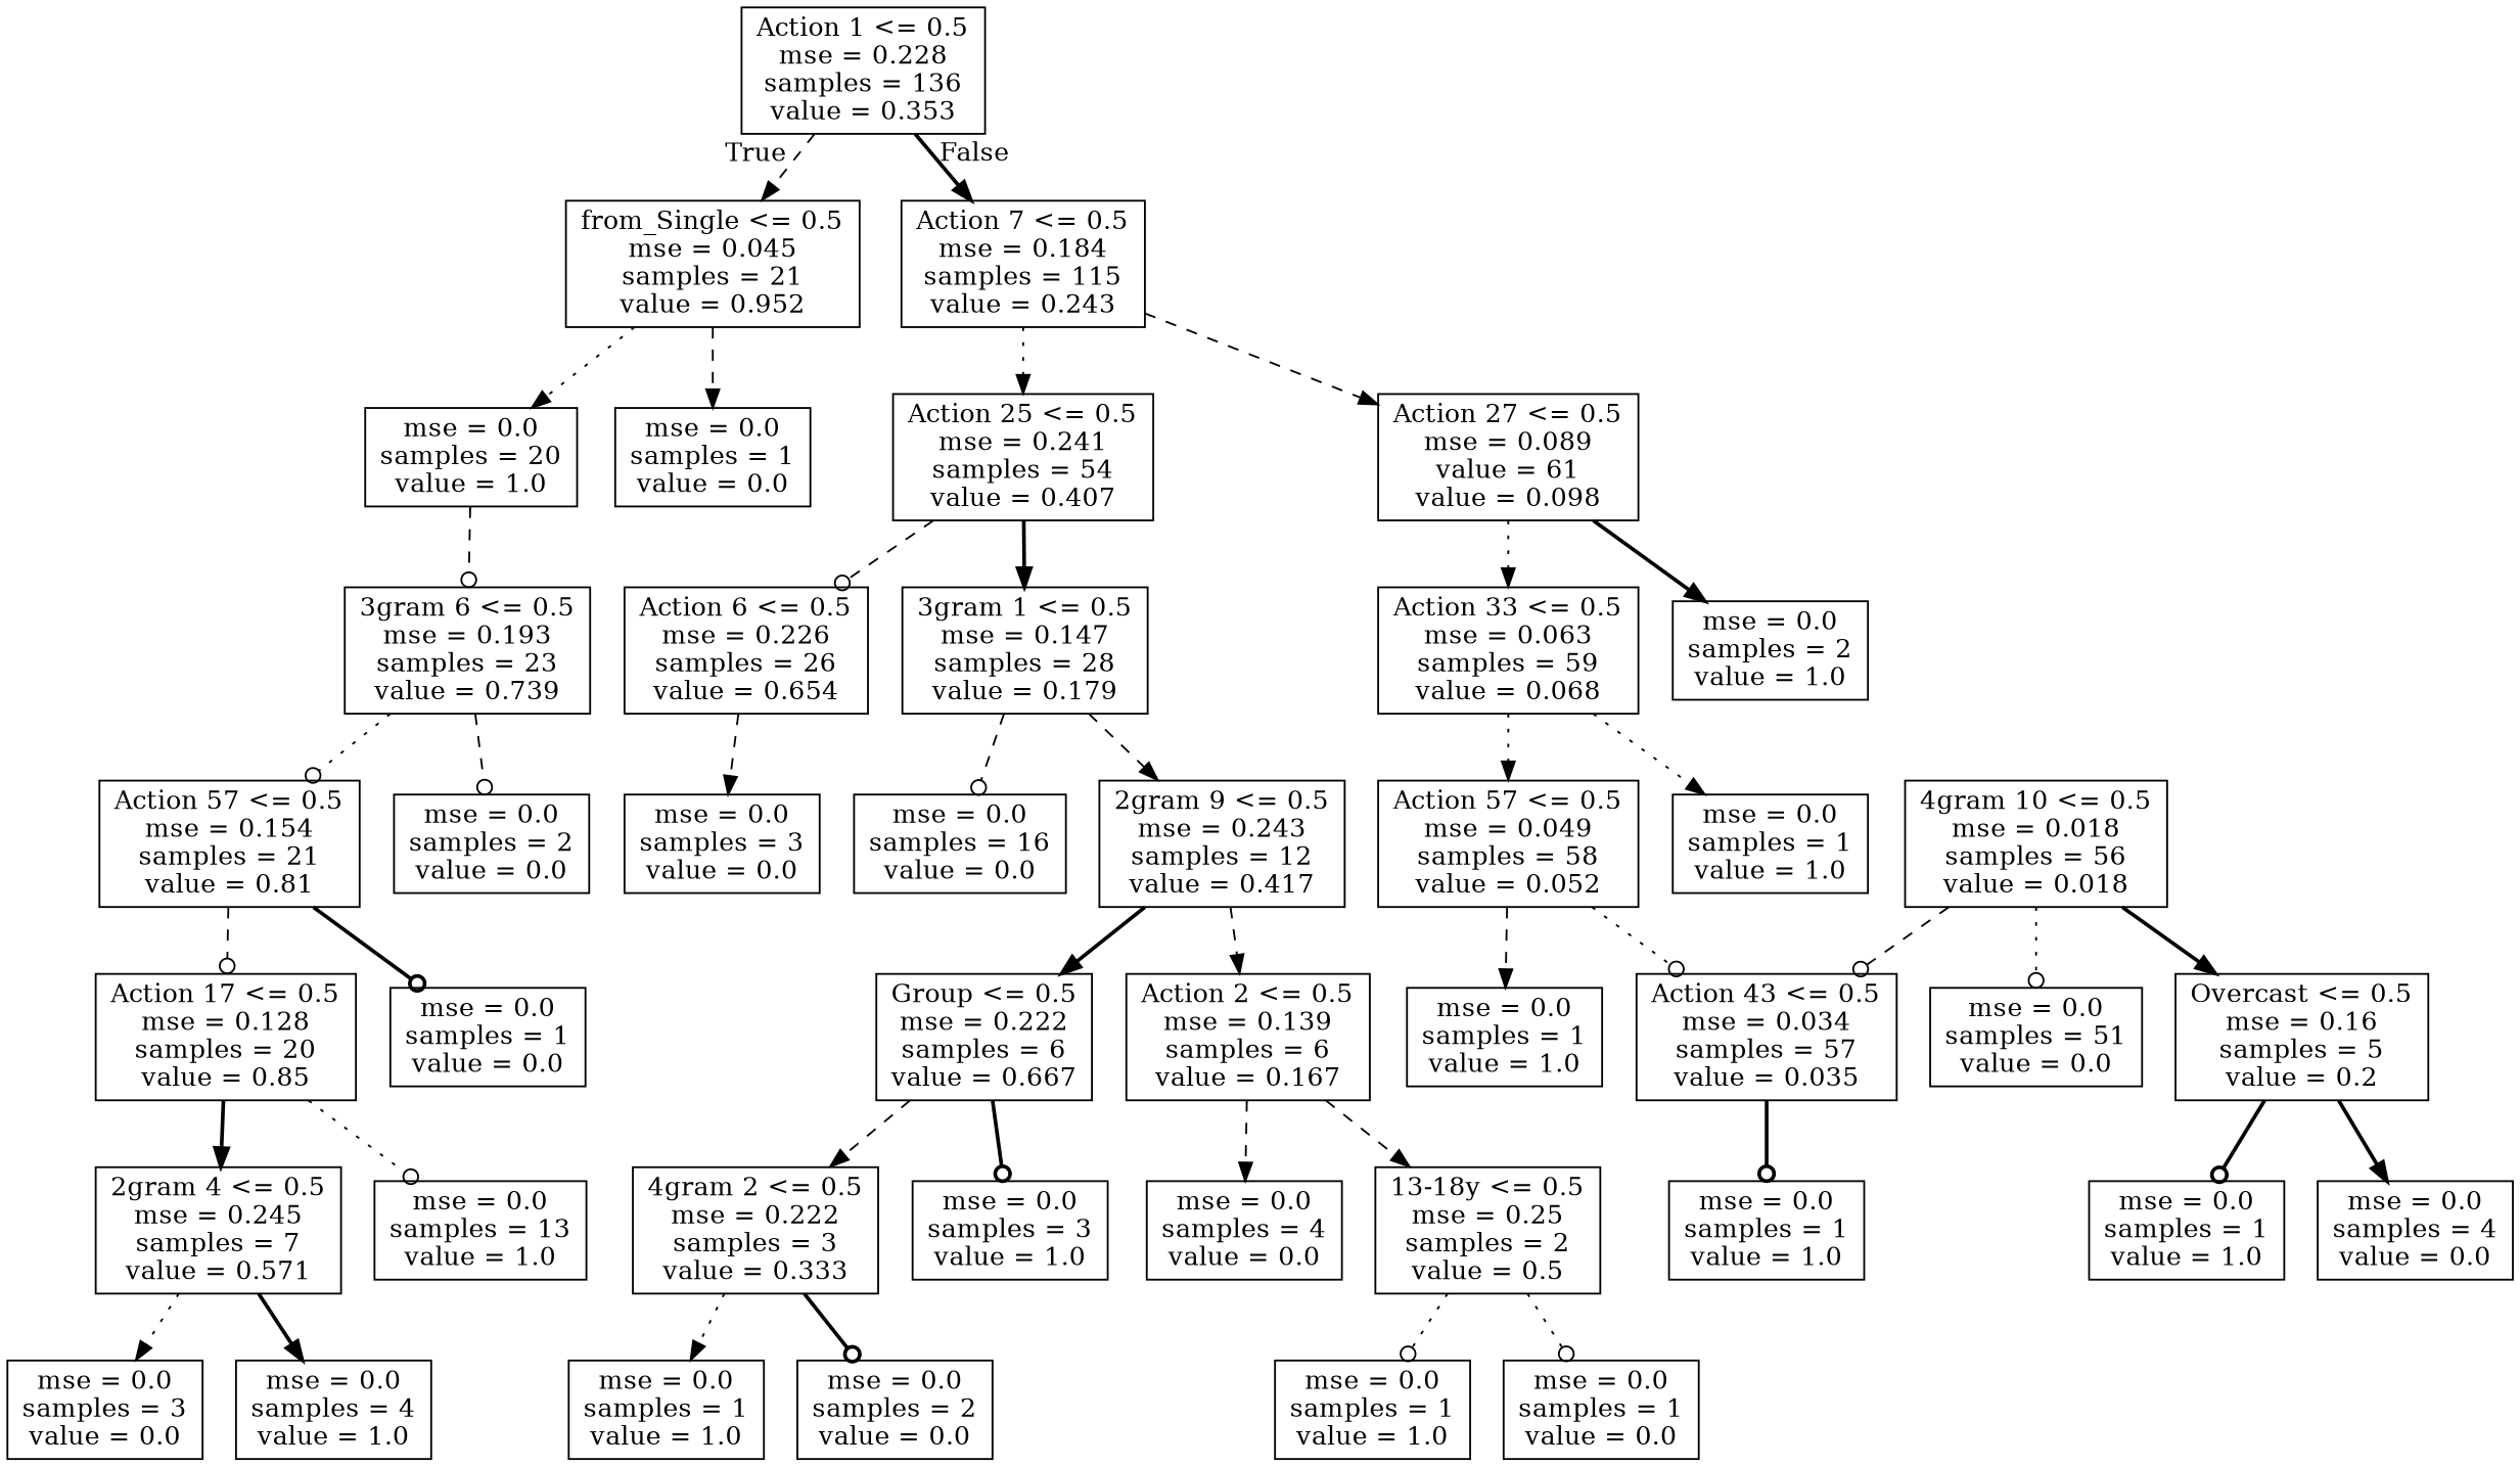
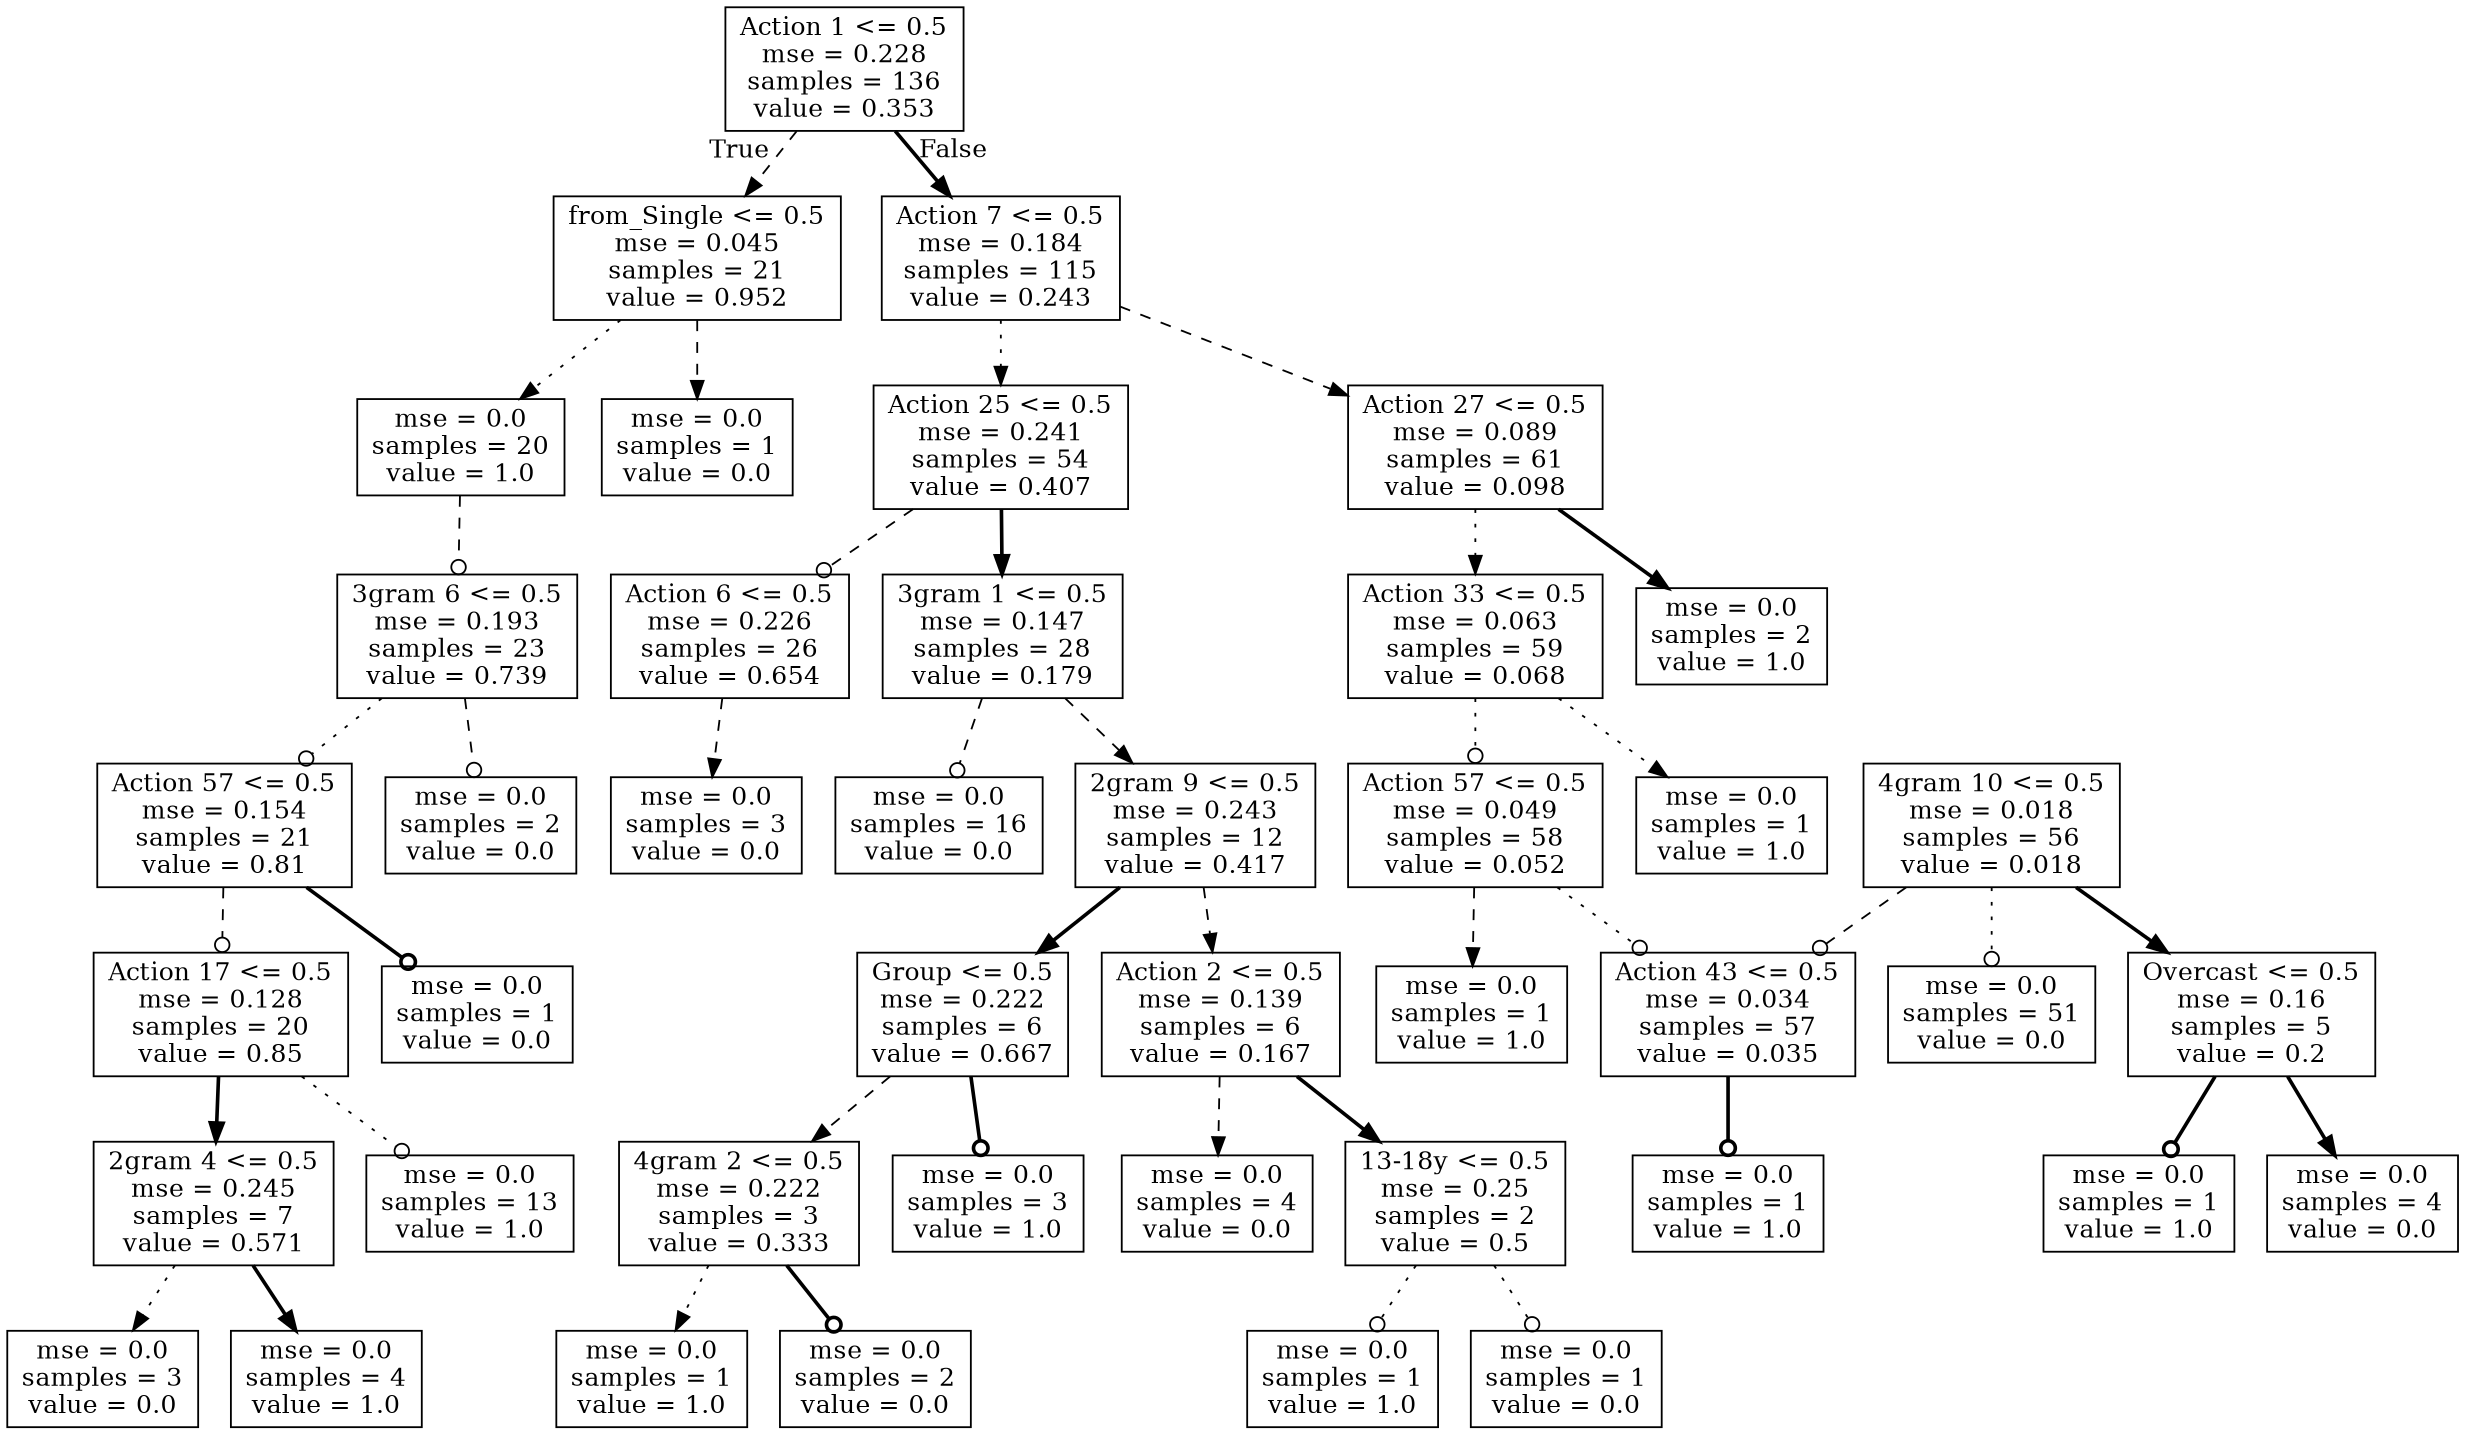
  digraph {
    node [shape=box]
    edge [arrowhead=normal style=dashed]
    n1 [label="Action 1 <= 0.5\nmse = 0.228\nsamples = 136\nvalue = 0.353"]
    n2 [label="from_Single <= 0.5\nmse = 0.045\nsamples = 21\nvalue = 0.952"]
    n3 [label="Action 7 <= 0.5\nmse = 0.184\nsamples = 115\nvalue = 0.243"]
    n4 [label="mse = 0.0\nsamples = 20\nvalue = 1.0"]
    n5 [label="mse = 0.0\nsamples = 1\nvalue = 0.0"]
    n6 [label="Action 25 <= 0.5\nmse = 0.241\nsamples = 54\nvalue = 0.407"]
-   n7 [label="Action 27 <= 0.5\nmse = 0.089\nvalue = 61\nvalue = 0.098"]
+   n7 [label="Action 27 <= 0.5\nmse = 0.089\nsamples = 61\nvalue = 0.098"]
    n8 [label="3gram 6 <= 0.5\nmse = 0.193\nsamples = 23\nvalue = 0.739"]
    n9 [label="Action 6 <= 0.5\nmse = 0.226\nsamples = 26\nvalue = 0.654"]
    n10 [label="3gram 1 <= 0.5\nmse = 0.147\nsamples = 28\nvalue = 0.179"]
    n11 [label="Action 33 <= 0.5\nmse = 0.063\nsamples = 59\nvalue = 0.068"]
    n12 [label="mse = 0.0\nsamples = 2\nvalue = 1.0"]
    n13 [label="mse = 0.0\nsamples = 3\nvalue = 0.0"]
    n14 [label="mse = 0.0\nsamples = 16\nvalue = 0.0"]
    n15 [label="2gram 9 <= 0.5\nmse = 0.243\nsamples = 12\nvalue = 0.417"]
    n16 [label="Action 57 <= 0.5\nmse = 0.154\nsamples = 21\nvalue = 0.81"]
    n17 [label="mse = 0.0\nsamples = 2\nvalue = 0.0"]
    n18 [label="Action 17 <= 0.5\nmse = 0.128\nsamples = 20\nvalue = 0.85"]
    n19 [label="mse = 0.0\nsamples = 1\nvalue = 0.0"]
    n20 [label="2gram 4 <= 0.5\nmse = 0.245\nsamples = 7\nvalue = 0.571"]
    n21 [label="mse = 0.0\nsamples = 13\nvalue = 1.0"]
    n22 [label="mse = 0.0\nsamples = 3\nvalue = 0.0"]
    n23 [label="mse = 0.0\nsamples = 4\nvalue = 1.0"]
    n24 [label="Group <= 0.5\nmse = 0.222\nsamples = 6\nvalue = 0.667"]
    n25 [label="Action 2 <= 0.5\nmse = 0.139\nsamples = 6\nvalue = 0.167"]
    n26 [label="4gram 2 <= 0.5\nmse = 0.222\nsamples = 3\nvalue = 0.333"]
    n27 [label="mse = 0.0\nsamples = 3\nvalue = 1.0"]
    n28 [label="mse = 0.0\nsamples = 4\nvalue = 0.0"]
    n29 [label="13-18y <= 0.5\nmse = 0.25\nsamples = 2\nvalue = 0.5"]
    n30 [label="mse = 0.0\nsamples = 1\nvalue = 1.0"]
    n31 [label="mse = 0.0\nsamples = 2\nvalue = 0.0"]
    n32 [label="mse = 0.0\nsamples = 1\nvalue = 1.0"]
    n33 [label="mse = 0.0\nsamples = 1\nvalue = 0.0"]
    n34 [label="Action 57 <= 0.5\nmse = 0.049\nsamples = 58\nvalue = 0.052"]
    n35 [label="mse = 0.0\nsamples = 1\nvalue = 1.0"]
    n36 [label="Action 43 <= 0.5\nmse = 0.034\nsamples = 57\nvalue = 0.035"]
    n37 [label="mse = 0.0\nsamples = 1\nvalue = 1.0"]
    n38 [label="mse = 0.0\nsamples = 1\nvalue = 1.0"]
    n39 [label="4gram 10 <= 0.5\nmse = 0.018\nsamples = 56\nvalue = 0.018"]
    n40 [label="mse = 0.0\nsamples = 51\nvalue = 0.0"]
    n41 [label="Overcast <= 0.5\nmse = 0.16\nsamples = 5\nvalue = 0.2"]
    n42 [label="mse = 0.0\nsamples = 1\nvalue = 1.0"]
    n43 [label="mse = 0.0\nsamples = 4\nvalue = 0.0"]
    n1 -> n2 [headlabel=True labelangle=45 labeldistance=2.5]
    n1 -> n3 [headlabel=False labelangle=-45 labeldistance=2.5 style=bold]
    n2 -> n4 [style=dotted]
    n2 -> n5
    n3 -> n6 [style=dotted]
    n3 -> n7
    n4 -> n8 [arrowhead=odot]
    n6 -> n9 [arrowhead=odot]
    n6 -> n10 [style=bold]
    n7 -> n11 [style=dotted]
    n7 -> n12 [style=bold]
    n8 -> n16 [arrowhead=odot style=dotted]
    n8 -> n17 [arrowhead=odot]
    n9 -> n13
    n10 -> n14 [arrowhead=odot]
    n10 -> n15
-   n11 -> n34 [style=dotted]
+   n11 -> n34 [arrowhead=odot style=dotted]
    n11 -> n35 [style=dotted]
    n15 -> n24 [style=bold]
    n15 -> n25
    n16 -> n18 [arrowhead=odot]
    n16 -> n19 [arrowhead=odot style=bold]
    n18 -> n20 [style=bold]
    n18 -> n21 [arrowhead=odot style=dotted]
    n20 -> n22 [style=dotted]
    n20 -> n23 [style=bold]
    n24 -> n26
    n24 -> n27 [arrowhead=odot style=bold]
    n25 -> n28
-   n25 -> n29
+   n25 -> n29 [style=bold]
    n26 -> n30 [style=dotted]
    n26 -> n31 [arrowhead=odot style=bold]
    n29 -> n32 [arrowhead=odot style=dotted]
    n29 -> n33 [arrowhead=odot style=dotted]
    n34 -> n36 [arrowhead=odot style=dotted]
    n34 -> n37
    n36 -> n38 [arrowhead=odot style=bold]
    n39 -> n36 [arrowhead=odot]
    n39 -> n40 [arrowhead=odot style=dotted]
    n39 -> n41 [style=bold]
    n41 -> n42 [arrowhead=odot style=bold]
    n41 -> n43 [style=bold]
  }
